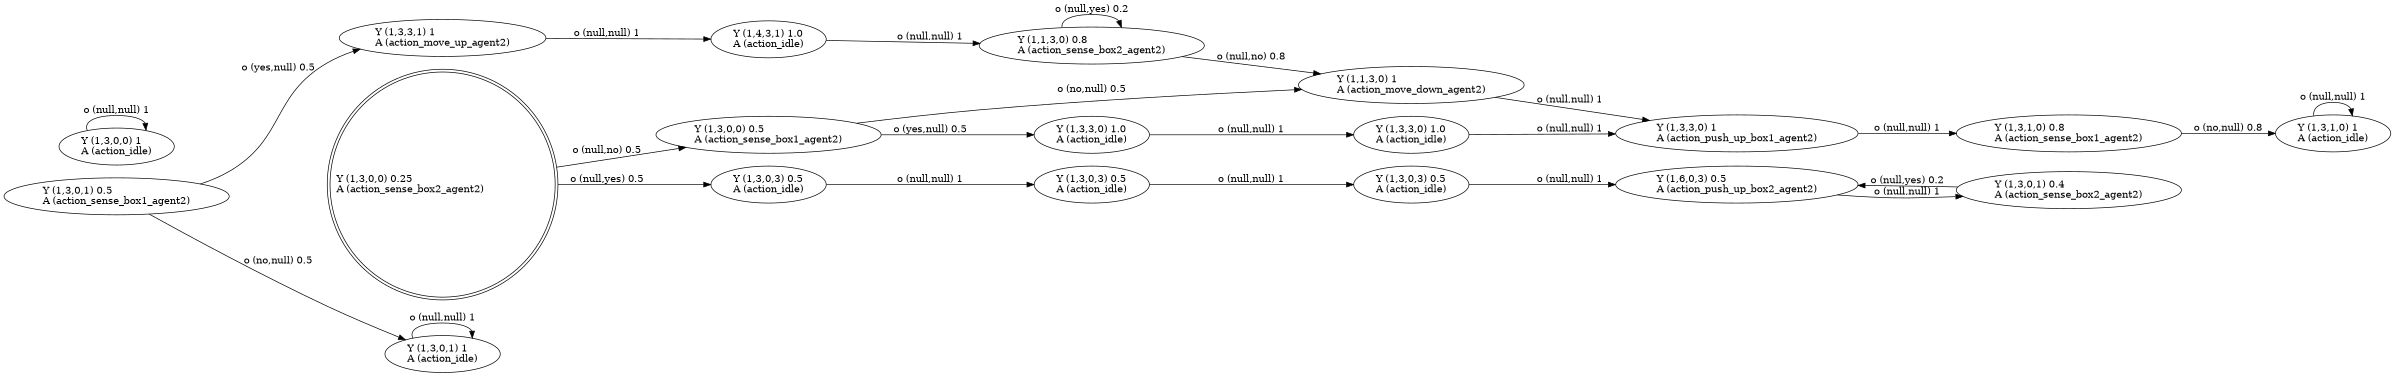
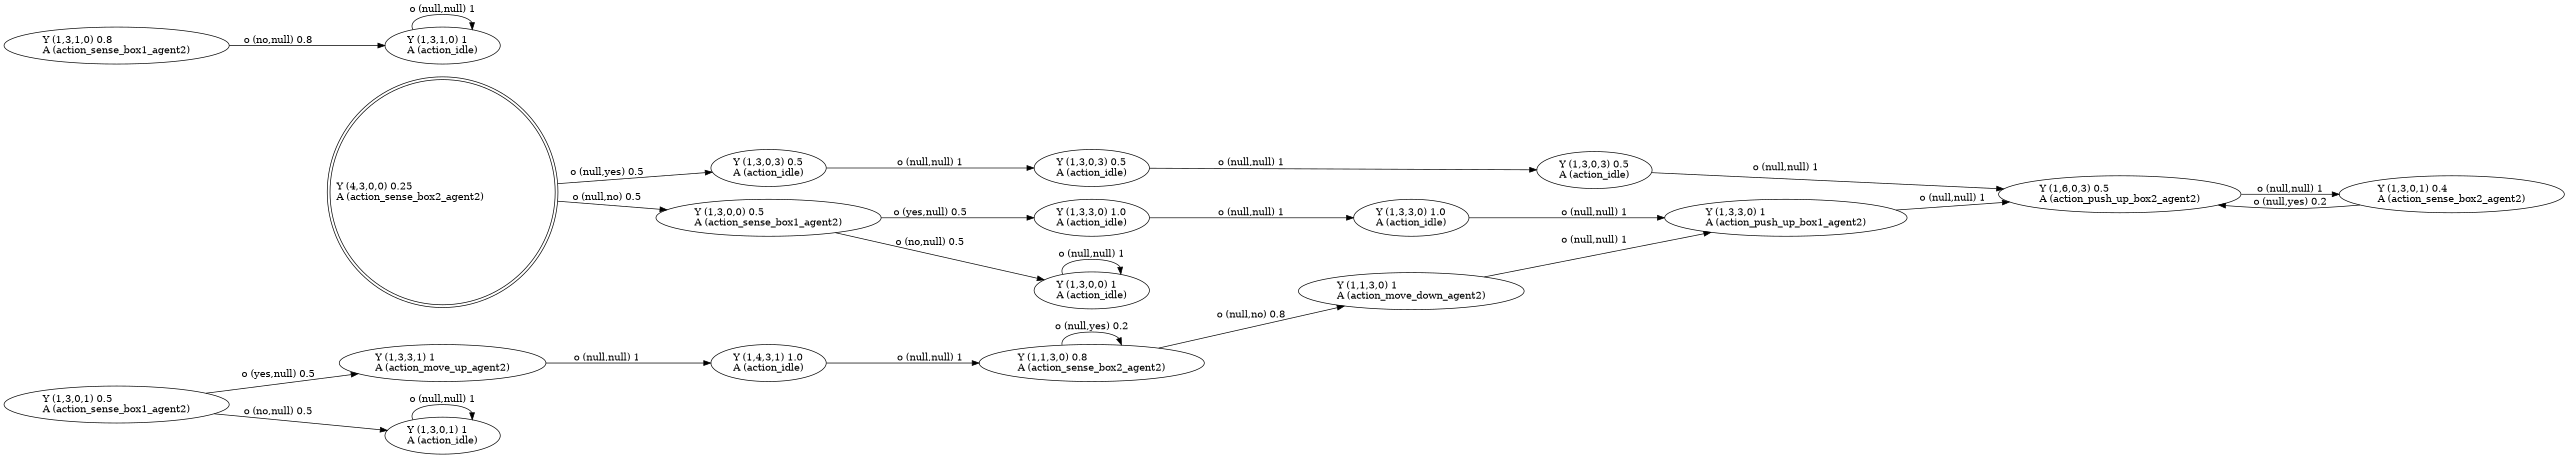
  digraph {
    rankdir=LR
-   n1 [label="Y (1,3,0,0) 0.25\lA (action_sense_box2_agent2)\l" labeljust=l shape=doublecircle]
+   n1 [label="Y (4,3,0,0) 0.25\lA (action_sense_box2_agent2)\l" labeljust=l shape=doublecircle]
    n2 [label="Y (1,3,0,0) 0.5\lA (action_sense_box1_agent2)\l"]
    n3 [label="Y (1,3,0,3) 0.5\lA (action_idle)\l"]
    n4 [label="Y (1,3,0,0) 1\lA (action_idle)\l"]
    n5 [label="Y (1,3,3,0) 1.0\lA (action_idle)\l"]
    n6 [label="Y (1,3,0,3) 0.5\lA (action_idle)\l"]
    n7 [label="Y (1,6,0,3) 0.5\lA (action_push_up_box2_agent2)\l"]
    n8 [label="Y (1,3,0,1) 0.4\lA (action_sense_box2_agent2)\l"]
    n9 [label="Y (1,3,3,0) 1.0\lA (action_idle)\l"]
    n10 [label="Y (1,3,0,1) 0.5\lA (action_sense_box1_agent2)\l"]
    n11 [label="Y (1,3,3,1) 1\lA (action_move_up_agent2)\l"]
    n12 [label="Y (1,3,0,1) 1\lA (action_idle)\l"]
    n13 [label="Y (1,4,3,1) 1.0\lA (action_idle)\l"]
    n14 [label="Y (1,1,3,0) 0.8\lA (action_sense_box2_agent2)\l"]
    n15 [label="Y (1,1,3,0) 1\lA (action_move_down_agent2)\l"]
    n16 [label="Y (1,3,3,0) 1\lA (action_push_up_box1_agent2)\l"]
    n17 [label="Y (1,3,1,0) 0.8\lA (action_sense_box1_agent2)\l"]
    n18 [label="Y (1,3,1,0) 1\lA (action_idle)\l"]
    n19 [label="Y (1,3,0,3) 0.5\lA (action_idle)\l"]
    n1 -> n2 [label="o (null,no) 0.5\l"]
    n1 -> n3 [label="o (null,yes) 0.5\l"]
-   n2 -> n15 [label="o (no,null) 0.5\l"]
+   n2 -> n4 [label="o (no,null) 0.5\l"]
    n2 -> n5 [label="o (yes,null) 0.5\l"]
    n3 -> n6 [label="o (null,null) 1\l"]
    n4 -> n4 [label="o (null,null) 1\l"]
    n5 -> n9 [label="o (null,null) 1\l"]
    n6 -> n19 [label="o (null,null) 1\l"]
    n7 -> n8 [label="o (null,null) 1\l"]
    n8 -> n7 [label="o (null,yes) 0.2\l"]
    n9 -> n16 [label="o (null,null) 1\l"]
    n10 -> n11 [label="o (yes,null) 0.5\l"]
    n10 -> n12 [label="o (no,null) 0.5\l"]
    n11 -> n13 [label="o (null,null) 1\l"]
    n12 -> n12 [label="o (null,null) 1\l"]
    n13 -> n14 [label="o (null,null) 1\l"]
    n14 -> n14 [label="o (null,yes) 0.2\l"]
    n14 -> n15 [label="o (null,no) 0.8\l"]
    n15 -> n16 [label="o (null,null) 1\l"]
-   n16 -> n17 [label="o (null,null) 1\l"]
+   n16 -> n7 [label="o (null,null) 1\l"]
    n17 -> n18 [label="o (no,null) 0.8\l"]
    n18 -> n18 [label="o (null,null) 1\l"]
    n19 -> n7 [label="o (null,null) 1\l"]
  }
